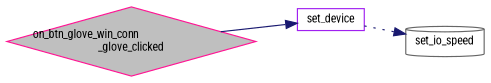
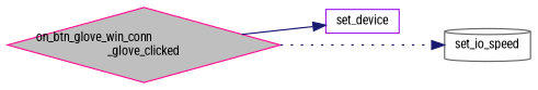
  digraph {
    fontname="Roboto Condensed"
    rankdir=LR
    node [fillcolor=white fontname="Roboto Condensed" fontsize=10 style=filled]
    edge [color=midnightblue fontname="Roboto Condensed" fontsize=10 labelfontname=Helvetica labelfontsize=10]
    n1 [color=deeppink fillcolor=grey75 fontcolor=black height=0.2 label="on_btn_glove_win_conn\l_glove_clicked" shape=diamond width=0.4]
    n2 [color=purple height=0.2 label=set_device shape=box width=0.4]
    n3 [color=gray40 height=0.2 label=set_io_speed shape=cylinder width=0.4]
    n1 -> n2 [style=solid]
-   n2 -> n3 [style=dotted]
+   n1 -> n3 [style=dotted]
  }
